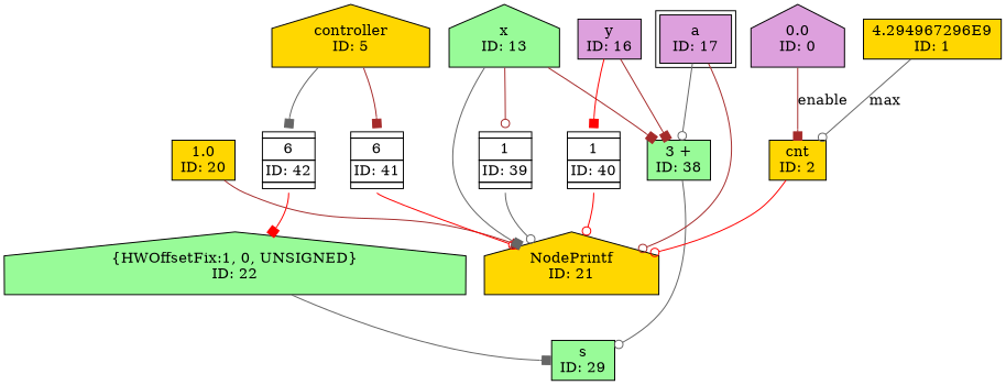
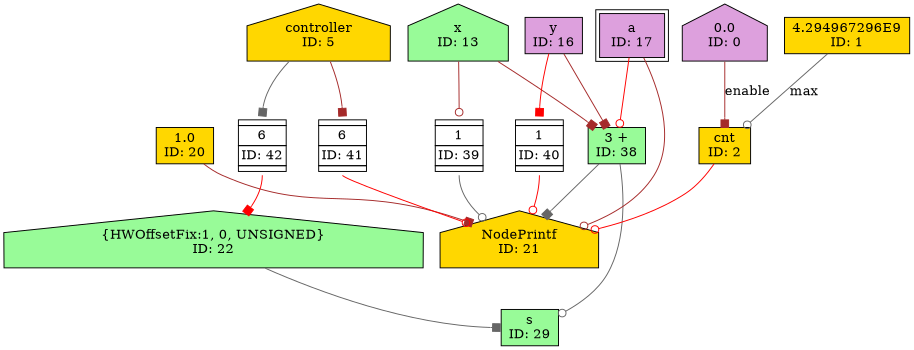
  digraph {
    node [fillcolor=gold shape=box style=filled]
    edge [arrowhead=box color=brown photon_data="EDGE,SrcNode:5,SrcNodePort:data"]
    n1 [label="1.0\nID: 20"]
    n2 [label="NodePrintf\nID: 21" shape=house]
    n3 [label="controller\nID: 5" shape=house]
    n4 [label=<<TABLE BORDER="0" CELLSPACING="0" CELLBORDER="1"> <TR><TD></TD></TR><TR><TD>6</TD></TR><TR><TD>ID: 41</TD></TR> <TR><TD></TD></TR> </TABLE>> shape=plaintext fillcolor="" style=""]
    n5 [label=<<TABLE BORDER="0" CELLSPACING="0" CELLBORDER="1"> <TR><TD></TD></TR><TR><TD>6</TD></TR><TR><TD>ID: 42</TD></TR> <TR><TD></TD></TR> </TABLE>> shape=plaintext fillcolor="" style=""]
    n6 [fillcolor=palegreen label="{HWOffsetFix:1, 0, UNSIGNED}\nID: 22" shape=house]
    n7 [fillcolor=palegreen label="x\nID: 13" shape=house]
    n8 [label=<<TABLE BORDER="0" CELLSPACING="0" CELLBORDER="1"> <TR><TD></TD></TR><TR><TD>1</TD></TR><TR><TD>ID: 39</TD></TR> <TR><TD></TD></TR> </TABLE>> shape=plaintext fillcolor="" style=""]
    n9 [fillcolor=palegreen label="3 +\nID: 38"]
    n10 [fillcolor=palegreen label="s\nID: 29"]
    n11 [fillcolor=plum label="y\nID: 16"]
    n12 [label=<<TABLE BORDER="0" CELLSPACING="0" CELLBORDER="1"> <TR><TD></TD></TR><TR><TD>1</TD></TR><TR><TD>ID: 40</TD></TR> <TR><TD></TD></TR> </TABLE>> shape=plaintext fillcolor="" style=""]
    n13 [fillcolor=plum label="a\nID: 17" peripheries=2]
    n14 [fillcolor=plum label="0.0\nID: 0" shape=house]
    n15 [label="cnt\nID: 2"]
    n16 [label="4.294967296E9\nID: 1"]
    n1 -> n2 [photon_data="EDGE,SrcNode:20,SrcNodePort:value"]
    n3 -> n4 [headport=n]
    n3 -> n5 [color=gray40 headport=n]
    n4 -> n2 [arrowhead=odot color=red photon_data="EDGE,SrcNode:41,SrcNodePort:output" tailport=s]
    n5 -> n6 [color=red photon_data="EDGE,SrcNode:42,SrcNodePort:output" tailport=s]
    n6 -> n10 [color=gray40 headport=w photon_data=""]
    n7 -> n8 [arrowhead=odot headport=n photon_data="EDGE,SrcNode:13,SrcNodePort:data"]
    n7 -> n9 [photon_data="EDGE,SrcNode:13,SrcNodePort:data"]
    n8 -> n2 [arrowhead=odot color=gray40 photon_data="EDGE,SrcNode:39,SrcNodePort:output" tailport=s]
-   n7 -> n2 [color=gray40 photon_data="EDGE,SrcNode:38,SrcNodePort:result"]
+   n9 -> n2 [color=gray40 photon_data="EDGE,SrcNode:38,SrcNodePort:result"]
    n9 -> n10 [arrowhead=odot color=gray40 photon_data="EDGE,SrcNode:38,SrcNodePort:result"]
    n11 -> n9 [photon_data="EDGE,SrcNode:16,SrcNodePort:data"]
    n11 -> n12 [color=red headport=n photon_data="EDGE,SrcNode:16,SrcNodePort:data"]
    n12 -> n2 [arrowhead=odot color=red photon_data="EDGE,SrcNode:40,SrcNodePort:output" tailport=s]
    n13 -> n2 [arrowhead=odot photon_data="EDGE,SrcNode:17,SrcNodePort:a"]
-   n13 -> n9 [arrowhead=odot color=gray40 photon_data="EDGE,SrcNode:17,SrcNodePort:a"]
+   n13 -> n9 [arrowhead=odot color=red photon_data="EDGE,SrcNode:17,SrcNodePort:a"]
    n14 -> n15 [label=enable photon_data="EDGE,SrcNode:0,SrcNodePort:value"]
    n15 -> n2 [arrowhead=odot color=red photon_data="EDGE,SrcNode:2,SrcNodePort:count"]
    n16 -> n15 [arrowhead=odot color=gray40 label=max photon_data="EDGE,SrcNode:1,SrcNodePort:value"]
  }
